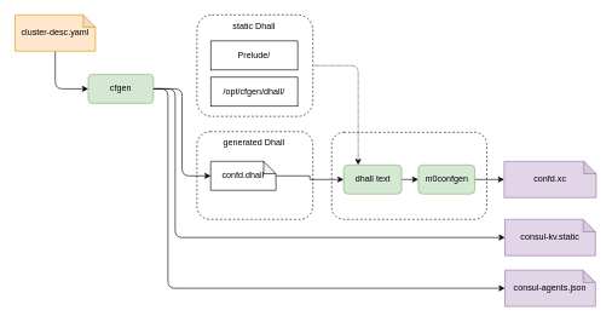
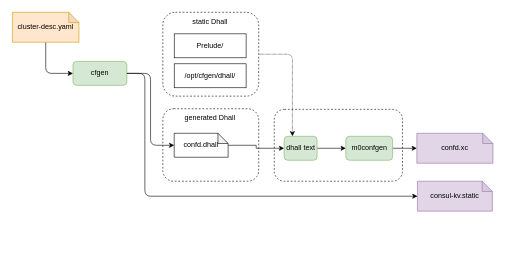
  <mxCell id="0" />
  <mxCell id="1" parent="0" />
  <mxCell id="2" value="" style="rounded=1;whiteSpace=wrap;html=1;arcSize=14;dashed=1;" parent="1" vertex="1"><mxGeometry x="457" y="182" width="214" height="120" as="geometry" /></mxCell>
  <mxCell id="3" style="edgeStyle=orthogonalEdgeStyle;rounded=1;orthogonalLoop=1;jettySize=auto;html=1;exitX=1;exitY=0.5;exitDx=0;exitDy=0;entryX=0.25;entryY=0;entryDx=0;entryDy=0;startArrow=none;startFill=0;endArrow=classic;endFill=1;dashed=1;dashPattern=1 1;" parent="1" source="4" target="10" edge="1"><mxGeometry relative="1" as="geometry" /></mxCell>
  <mxCell id="4" value="" style="rounded=1;whiteSpace=wrap;html=1;dashed=1;" parent="1" vertex="1"><mxGeometry x="271" y="20" width="160" height="140" as="geometry" /></mxCell>
  <mxCell id="5" value="static Dhall" style="text;html=1;strokeColor=none;fillColor=none;align=center;verticalAlign=middle;whiteSpace=wrap;rounded=0;" parent="1" vertex="1"><mxGeometry x="265" y="26" width="170" height="20" as="geometry" /></mxCell>
  <mxCell id="6" value="" style="rounded=1;whiteSpace=wrap;html=1;dashed=1;" parent="1" vertex="1"><mxGeometry x="271" y="181" width="160" height="121" as="geometry" /></mxCell>
  <mxCell id="7" value="" style="edgeStyle=orthogonalEdgeStyle;rounded=0;orthogonalLoop=1;jettySize=auto;html=1;" parent="1" source="8" target="10" edge="1"><mxGeometry relative="1" as="geometry" /></mxCell>
  <mxCell id="8" value="confd.dhall" style="shape=note;whiteSpace=wrap;html=1;backgroundOutline=1;darkOpacity=0.05;size=17;" parent="1" vertex="1"><mxGeometry x="290" y="222" width="90" height="40" as="geometry" /></mxCell>
  <mxCell id="9" style="edgeStyle=orthogonalEdgeStyle;rounded=0;orthogonalLoop=1;jettySize=auto;html=1;exitX=1;exitY=0.5;exitDx=0;exitDy=0;entryX=0;entryY=0.5;entryDx=0;entryDy=0;" parent="1" source="10" target="12" edge="1"><mxGeometry relative="1" as="geometry" /></mxCell>
- <mxCell id="10" value="dhall text" style="rounded=1;whiteSpace=wrap;html=1;fillColor=#D5E8D4;strokeColor=#82B366;" parent="1" vertex="1"><mxGeometry x="473.5" y="227" width="80" height="40" as="geometry" /></mxCell>
+ <mxCell id="10" value="dhall text" style="rounded=1;whiteSpace=wrap;html=1;fillColor=#D5E8D4;strokeColor=#82B366;" parent="1" vertex="1"><mxGeometry x="473.5" y="227" width="55" height="40" as="geometry" /></mxCell>
  <mxCell id="11" value="" style="edgeStyle=orthogonalEdgeStyle;rounded=0;orthogonalLoop=1;jettySize=auto;html=1;entryX=0;entryY=0.5;entryDx=0;entryDy=0;entryPerimeter=0;" parent="1" source="12" target="18" edge="1"><mxGeometry relative="1" as="geometry"><mxPoint x="747.5" y="301" as="targetPoint" /></mxGeometry></mxCell>
  <mxCell id="12" value="m0confgen" style="rounded=1;whiteSpace=wrap;html=1;fontStyle=0;fillColor=#D5E8D4;strokeColor=#82B366;" parent="1" vertex="1"><mxGeometry x="576.5" y="227" width="78" height="40" as="geometry" /></mxCell>
- <mxCell id="13" style="edgeStyle=orthogonalEdgeStyle;rounded=1;orthogonalLoop=1;jettySize=auto;html=1;exitX=1;exitY=0.5;exitDx=0;exitDy=0;entryX=0;entryY=0.5;entryDx=0;entryDy=0;entryPerimeter=0;startArrow=none;startFill=0;endArrow=classic;endFill=1;" parent="1" source="14" target="20" edge="1"><mxGeometry relative="1" as="geometry"><Array as="points"><mxPoint x="231" y="122" /><mxPoint x="231" y="397" /></Array></mxGeometry></mxCell>
  <mxCell id="14" value="cfgen" style="rounded=1;whiteSpace=wrap;html=1;fillColor=#d5e8d4;strokeColor=#82b366;fontStyle=0" parent="1" vertex="1"><mxGeometry x="121" y="102" width="90" height="40" as="geometry" /></mxCell>
  <mxCell id="15" style="edgeStyle=orthogonalEdgeStyle;orthogonalLoop=1;jettySize=auto;html=1;exitX=0.5;exitY=1;exitDx=0;exitDy=0;exitPerimeter=0;entryX=0;entryY=0.5;entryDx=0;entryDy=0;rounded=1;" parent="1" source="16" target="14" edge="1"><mxGeometry relative="1" as="geometry" /></mxCell>
  <mxCell id="16" value="cluster-desc.yaml" style="shape=note;whiteSpace=wrap;html=1;backgroundOutline=1;darkOpacity=0.05;size=17;fillColor=#ffe6cc;strokeColor=#d79b00;" parent="1" vertex="1"><mxGeometry x="20" y="20" width="111" height="50" as="geometry" /></mxCell>
  <mxCell id="17" value="generated Dhall" style="text;html=1;strokeColor=none;fillColor=none;align=center;verticalAlign=middle;whiteSpace=wrap;rounded=0;" parent="1" vertex="1"><mxGeometry x="265" y="187" width="170" height="20" as="geometry" /></mxCell>
  <mxCell id="18" value="confd.xc" style="shape=note;whiteSpace=wrap;html=1;backgroundOutline=1;darkOpacity=0.05;size=17;fillColor=#e1d5e7;strokeColor=#9673a6;" parent="1" vertex="1"><mxGeometry x="695" y="222" width="127" height="50" as="geometry" /></mxCell>
  <mxCell id="19" value="consul-kv.static" style="shape=note;whiteSpace=wrap;html=1;backgroundOutline=1;darkOpacity=0.05;size=17;fillColor=#e1d5e7;strokeColor=#9673a6;" parent="1" vertex="1"><mxGeometry x="696" y="302" width="125" height="50" as="geometry" /></mxCell>
- <mxCell id="20" value="consul-agents.json" style="shape=note;whiteSpace=wrap;html=1;backgroundOutline=1;darkOpacity=0.05;size=17;fillColor=#e1d5e7;strokeColor=#9673a6;" parent="1" vertex="1"><mxGeometry x="696" y="372" width="125" height="50" as="geometry" /></mxCell>
  <mxCell id="21" value="Prelude/" style="rounded=0;whiteSpace=wrap;html=1;" parent="1" vertex="1"><mxGeometry x="290" y="56" width="120" height="40" as="geometry" /></mxCell>
  <mxCell id="22" value="/opt/cfgen/dhall/" style="rounded=0;whiteSpace=wrap;html=1;" parent="1" vertex="1"><mxGeometry x="290" y="106" width="120" height="40" as="geometry" /></mxCell>
  <mxCell id="23" style="edgeStyle=orthogonalEdgeStyle;orthogonalLoop=1;jettySize=auto;html=1;exitX=1;exitY=0.5;exitDx=0;exitDy=0;entryX=0;entryY=0.5;entryDx=0;entryDy=0;rounded=1;entryPerimeter=0;" parent="1" source="14" target="8" edge="1"><mxGeometry relative="1" as="geometry"><mxPoint x="221" y="132" as="sourcePoint" /><mxPoint x="302" y="316" as="targetPoint" /></mxGeometry></mxCell>
  <mxCell id="24" style="edgeStyle=orthogonalEdgeStyle;orthogonalLoop=1;jettySize=auto;html=1;exitX=1;exitY=0.5;exitDx=0;exitDy=0;entryX=0;entryY=0.5;entryDx=0;entryDy=0;rounded=1;entryPerimeter=0;" parent="1" source="14" target="19" edge="1"><mxGeometry relative="1" as="geometry"><mxPoint x="221" y="132" as="sourcePoint" /><mxPoint x="300" y="257" as="targetPoint" /><Array as="points"><mxPoint x="241" y="122" /><mxPoint x="241" y="327" /></Array></mxGeometry></mxCell>
